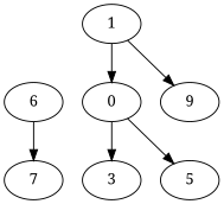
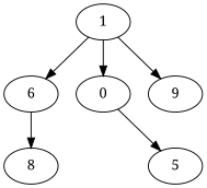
  digraph {
    fontname="Noto Serif"
    node [fontname="Noto Serif"]
    edge [fontname="Noto Serif"]
    n1 [label=1]
    n2 [label=6]
    n3 [label=0]
    n4 [label=9]
-   n5 [label=7]
-   n6 [label=3]
+   n5 [label=8]
    n7 [label=5]
+   n1 -> n2
    n1 -> n3
    n1 -> n4
    n2 -> n5
-   n3 -> n6
    n3 -> n7
  }
